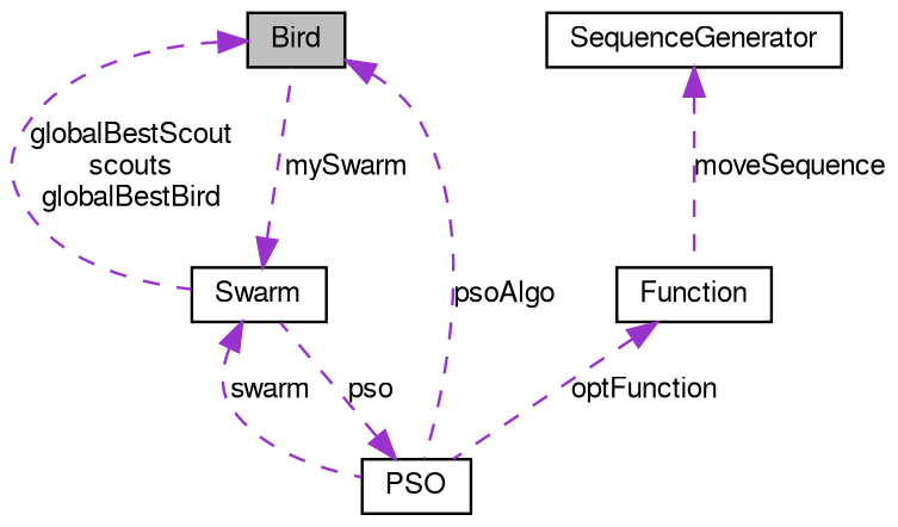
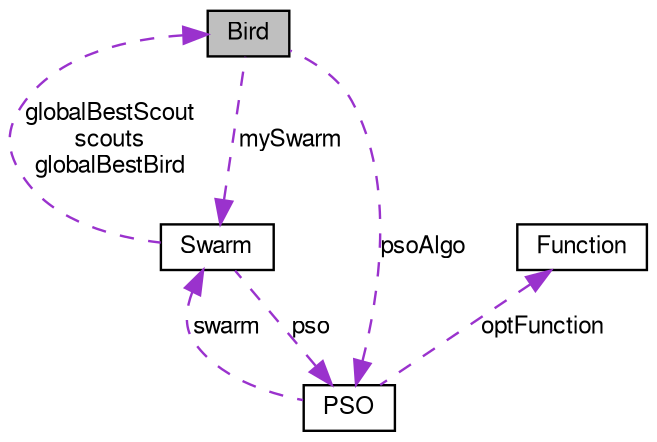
  digraph {
    node [color=black fontname=FreeSans fontsize=10 shape=record]
    edge [color=darkorchid3 dir=back fontname=FreeSans fontsize=10 labelfontname=FreeSans labelfontsize=10 style=dashed]
    n1 [fillcolor=grey75 fontcolor=black height=0.2 label=Bird style=filled width=0.4]
    n2 [height=0.2 label=Swarm width=0.4]
    n3 [height=0.2 label=PSO width=0.4]
    n4 [height=0.2 label=Function width=0.4]
-   n5 [height=0.2 label=SequenceGenerator width=0.4]
    n1 -> n2 [label="globalBestScout\nscouts\nglobalBestBird"]
    n2 -> n1 [label=mySwarm]
    n2 -> n3 [label=swarm]
-   n1 -> n3 [label=psoAlgo]
+   n3 -> n1 [label=psoAlgo]
    n3 -> n2 [label=pso]
    n4 -> n3 [label=optFunction]
-   n5 -> n4 [label=moveSequence]
  }
